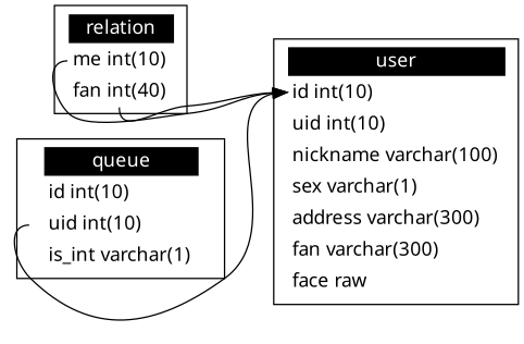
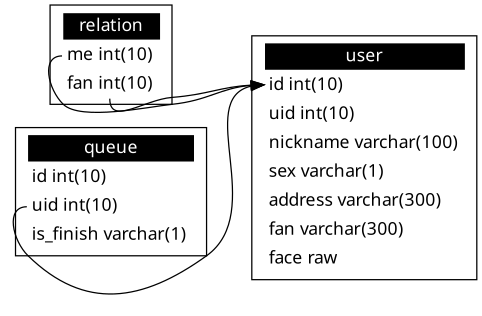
  digraph {
    rankdir=LR
    node [fontname=OpenDyslexic shape=box]
    edge [headport=id]
    n1 [label=<<table border="0" cellborder="0" cellpadding="3">             <tr><td bgcolor="black" align="center" colspan="2"><font color="white">user</font></td></tr>             <tr><td align="left" port="id">id int(10)</td></tr>             <tr><td align="left" port="uid">uid int(10)</td></tr>             <tr><td align="left" port="nickname">nickname varchar(100)</td></tr>             <tr><td align="left" port="sex">sex varchar(1)</td></tr>             <tr><td align="left" port="address">address varchar(300)</td></tr>             <tr><td align="left" port="info">fan varchar(300)</td></tr>             <tr><td align="left" port="face">face raw</td></tr>             </table>>]
-   n2 [label=<<table border="0" cellborder="0" cellpadding="3">             <tr><td bgcolor="black" align="center" colspan="2"><font color="white">relation</font></td></tr>             <tr><td align="left" port="me">me int(10)</td></tr>             <tr><td align="left" port="fan">fan int(40)</td></tr>             </table>>]
-   n3 [label=<<table border="0" cellborder="0" cellpadding="3">             <tr><td bgcolor="black" align="center" colspan="2"><font color="white">queue</font></td></tr>             <tr><td align="left" port="id">id int(10)</td></tr>             <tr><td align="left" port="uid">uid int(10)</td></tr>             <tr><td align="left" port="is_finish">is_int varchar(1)</td></tr>             </table>>]
+   n2 [label=<<table border="0" cellborder="0" cellpadding="3">             <tr><td bgcolor="black" align="center" colspan="2"><font color="white">relation</font></td></tr>             <tr><td align="left" port="me">me int(10)</td></tr>             <tr><td align="left" port="fan">fan int(10)</td></tr>             </table>>]
+   n3 [label=<<table border="0" cellborder="0" cellpadding="3">             <tr><td bgcolor="black" align="center" colspan="2"><font color="white">queue</font></td></tr>             <tr><td align="left" port="id">id int(10)</td></tr>             <tr><td align="left" port="uid">uid int(10)</td></tr>             <tr><td align="left" port="is_finish">is_finish varchar(1)</td></tr>             </table>>]
    subgraph sub_1 {
      n1
      n2
      n3
    }
    n2 -> n1 [tailport=me]
    n2 -> n1 [tailport=fan]
    n3 -> n1 [tailport=uid]
  }
